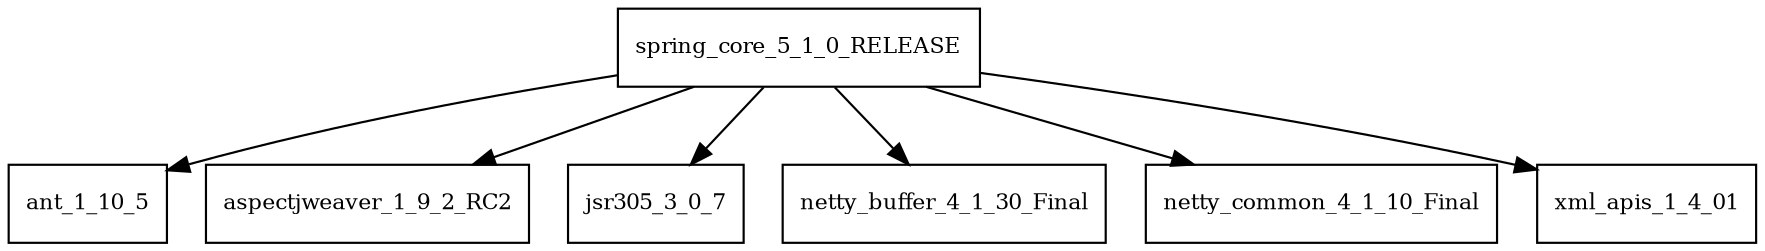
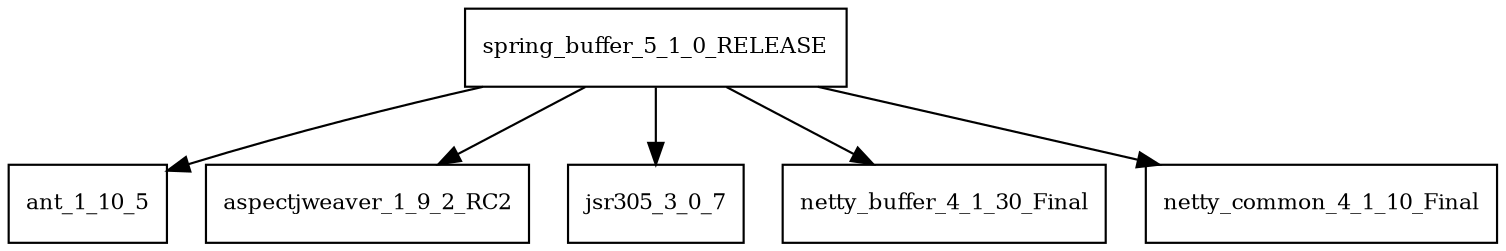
  digraph {
    node [fontsize=10.0 shape=box]
-   spring_core_5_1_0_RELEASE
+   spring_core_5_1_0_RELEASE [label=spring_buffer_5_1_0_RELEASE]
    ant_1_10_5
    aspectjweaver_1_9_2_RC2
    n4 [label=jsr305_3_0_7]
    netty_buffer_4_1_30_Final
    n6 [label=netty_common_4_1_10_Final]
-   xml_apis_1_4_01
    spring_core_5_1_0_RELEASE -> ant_1_10_5
    spring_core_5_1_0_RELEASE -> aspectjweaver_1_9_2_RC2
    spring_core_5_1_0_RELEASE -> n4
    spring_core_5_1_0_RELEASE -> netty_buffer_4_1_30_Final
    spring_core_5_1_0_RELEASE -> n6
-   spring_core_5_1_0_RELEASE -> xml_apis_1_4_01
  }
